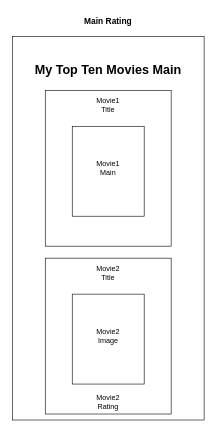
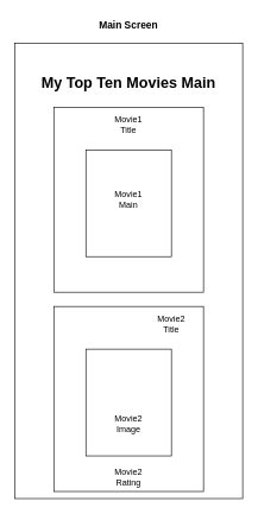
  <mxCell id="0" />
  <mxCell id="1" parent="0" />
  <mxCell id="2" value="" style="rounded=0;whiteSpace=wrap;html=1;" parent="1" vertex="1"><mxGeometry x="20" y="60" width="320" height="640" as="geometry" /></mxCell>
- <mxCell id="3" value="Main Rating" style="text;html=1;align=center;verticalAlign=middle;whiteSpace=wrap;rounded=0;fontStyle=1;fontSize=14;" parent="1" vertex="1"><mxGeometry x="135" y="20" width="90" height="30" as="geometry" /></mxCell>
+ <mxCell id="3" value="Main Screen" style="text;html=1;align=center;verticalAlign=middle;whiteSpace=wrap;rounded=0;fontStyle=1;fontSize=14;" parent="1" vertex="1"><mxGeometry x="135" y="20" width="90" height="30" as="geometry" /></mxCell>
  <mxCell id="4" value="My Top Ten Movies Main" style="text;html=1;align=center;verticalAlign=middle;whiteSpace=wrap;rounded=0;fontSize=21;fontStyle=1" parent="1" vertex="1"><mxGeometry x="55" y="100" width="250" height="30" as="geometry" /></mxCell>
  <mxCell id="5" value="" style="rounded=0;whiteSpace=wrap;html=1;" vertex="1" parent="1"><mxGeometry x="75" y="150" width="210" height="260" as="geometry" /></mxCell>
  <mxCell id="6" value="Movie1 Title" style="text;html=1;align=center;verticalAlign=middle;whiteSpace=wrap;rounded=0;" vertex="1" parent="1"><mxGeometry x="150" y="160" width="60" height="30" as="geometry" /></mxCell>
  <mxCell id="7" value="" style="rounded=0;whiteSpace=wrap;html=1;" vertex="1" parent="1"><mxGeometry x="120" y="210" width="120" height="150" as="geometry" /></mxCell>
  <mxCell id="8" value="Movie1 Main" style="text;html=1;align=center;verticalAlign=middle;whiteSpace=wrap;rounded=0;" vertex="1" parent="1"><mxGeometry x="150" y="265" width="60" height="30" as="geometry" /></mxCell>
  <mxCell id="9" value="" style="rounded=0;whiteSpace=wrap;html=1;" vertex="1" parent="1"><mxGeometry x="75" y="430" width="210" height="260" as="geometry" /></mxCell>
- <mxCell id="10" value="Movie2 Title" style="text;html=1;align=center;verticalAlign=middle;whiteSpace=wrap;rounded=0;" vertex="1" parent="1"><mxGeometry x="150" y="440" width="60" height="30" as="geometry" /></mxCell>
+ <mxCell id="10" value="Movie2 Title" style="text;html=1;align=center;verticalAlign=middle;whiteSpace=wrap;rounded=0;" vertex="1" parent="1"><mxGeometry x="210" y="440" width="60" height="30" as="geometry" /></mxCell>
  <mxCell id="11" value="Movie2 Rating" style="text;html=1;align=center;verticalAlign=middle;whiteSpace=wrap;rounded=0;" vertex="1" parent="1"><mxGeometry x="150" y="655" width="60" height="30" as="geometry" /></mxCell>
  <mxCell id="12" value="" style="rounded=0;whiteSpace=wrap;html=1;" vertex="1" parent="1"><mxGeometry x="120" y="490" width="120" height="150" as="geometry" /></mxCell>
- <mxCell id="13" value="Movie2 Image" style="text;html=1;align=center;verticalAlign=middle;whiteSpace=wrap;rounded=0;" vertex="1" parent="1"><mxGeometry x="150" y="545" width="60" height="30" as="geometry" /></mxCell>
+ <mxCell id="13" value="Movie2 Image" style="text;html=1;align=center;verticalAlign=middle;whiteSpace=wrap;rounded=0;" vertex="1" parent="1"><mxGeometry x="150" y="580" width="60" height="30" as="geometry" /></mxCell>
